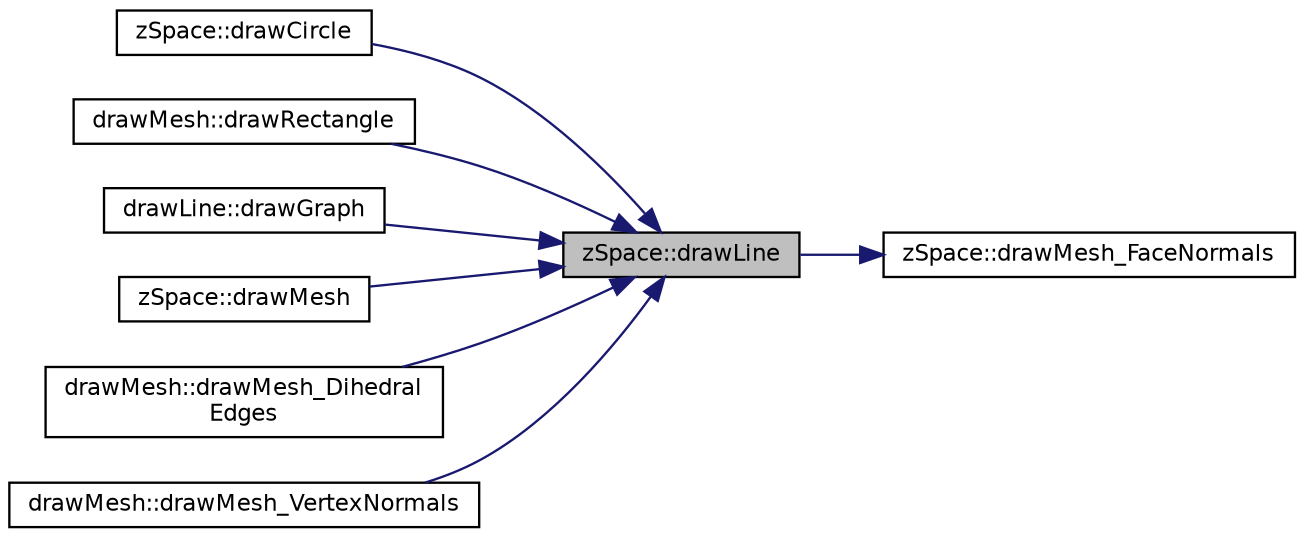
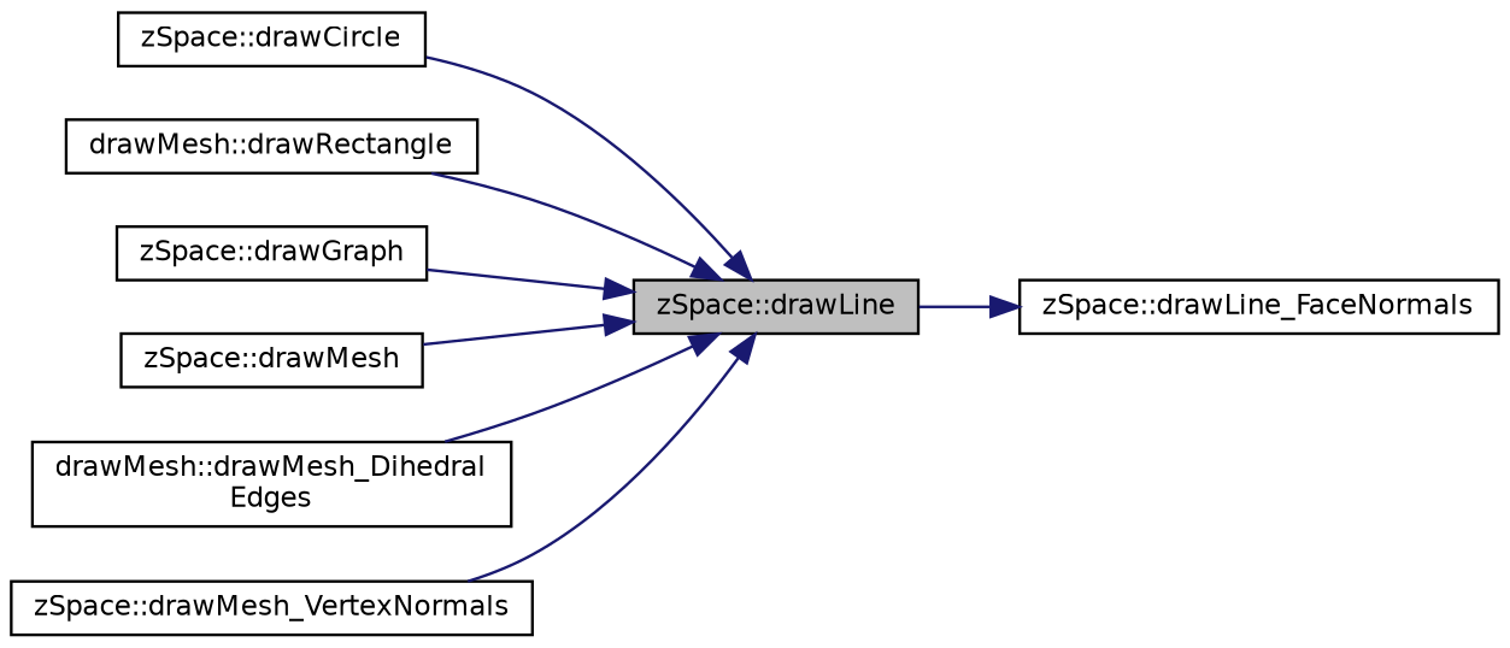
  digraph {
    rankdir=RL
    node [color=black fillcolor=white fontname=Helvetica fontsize=10 shape=record style=filled]
    edge [color=midnightblue dir=back fontname=Helvetica fontsize=10 labelfontname=Helvetica labelfontsize=10 style=solid]
    n1 [fillcolor=grey75 fontcolor=black height=0.2 label="zSpace::drawLine" width=0.4]
    n2 [height=0.2 label="zSpace::drawCircle" width=0.4]
    n3 [height=0.2 label="drawMesh::drawRectangle" width=0.4]
-   n4 [height=0.2 label="drawLine::drawGraph" width=0.4]
+   n4 [height=0.2 label="zSpace::drawGraph" width=0.4]
    n5 [height=0.2 label="zSpace::drawMesh" width=0.4]
    n6 [height=0.2 label="drawMesh::drawMesh_Dihedral\lEdges" width=0.4]
-   n7 [height=0.2 label="drawMesh::drawMesh_VertexNormals" width=0.4]
-   n8 [height=0.2 label="zSpace::drawMesh_FaceNormals" width=0.4]
+   n7 [height=0.2 label="zSpace::drawMesh_VertexNormals" width=0.4]
+   n8 [height=0.2 label="zSpace::drawLine_FaceNormals" width=0.4]
    n1 -> n2
    n1 -> n3
    n1 -> n4
    n1 -> n5
    n1 -> n6
    n1 -> n7
    n8 -> n1
  }
